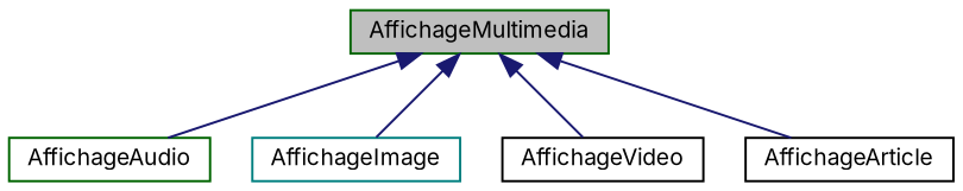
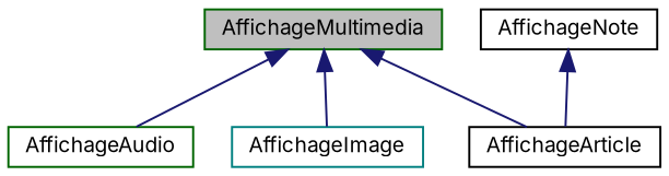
  digraph {
    fontname=Inter
    node [color=black fillcolor=white fontname=Inter fontsize=10 shape=record style=filled]
    edge [color=midnightblue dir=back fontname=Inter fontsize=10 labelfontname=Helvetica labelfontsize=10 style=solid]
    n1 [color=darkgreen fillcolor=grey75 fontcolor=black height=0.2 label=AffichageMultimedia width=0.4]
    n2 [color=darkgreen height=0.2 label=AffichageAudio width=0.4]
    n3 [color=teal height=0.2 label=AffichageImage width=0.4]
-   n4 [height=0.2 label=AffichageVideo width=0.4]
    n5 [height=0.2 label=AffichageArticle width=0.4]
+   n6 [height=0.2 label=AffichageNote width=0.4]
    n1 -> n2
    n1 -> n3
-   n1 -> n4
    n1 -> n5
+   n6 -> n5
  }
